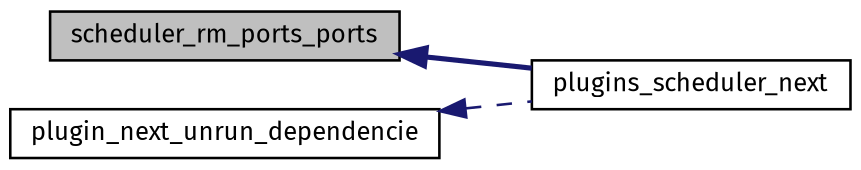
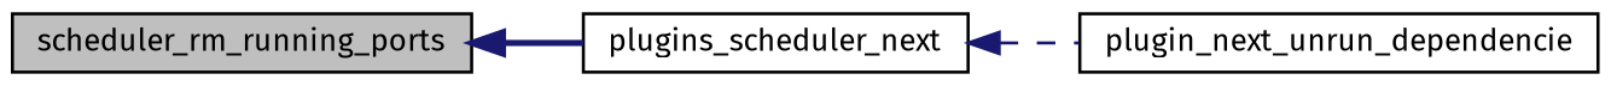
  digraph {
    fontname="Fira Sans"
    rankdir=LR
    node [color=black fontname="Fira Sans" fontsize=10 shape=record]
    edge [color=midnightblue dir=back fontname="Fira Sans" fontsize=10 labelfontname=FreeSans labelfontsize=10]
-   n1 [fillcolor=grey75 fontcolor=black height=0.2 label=scheduler_rm_ports_ports style=filled width=0.4]
+   n1 [fillcolor=grey75 fontcolor=black height=0.2 label=scheduler_rm_running_ports style=filled width=0.4]
    n2 [height=0.2 label=plugins_scheduler_next width=0.4]
    n3 [height=0.2 label=plugin_next_unrun_dependencie width=0.4]
    n1 -> n2 [style=bold]
-   n3 -> n2 [style=dashed]
+   n2 -> n3 [style=dashed]
  }
